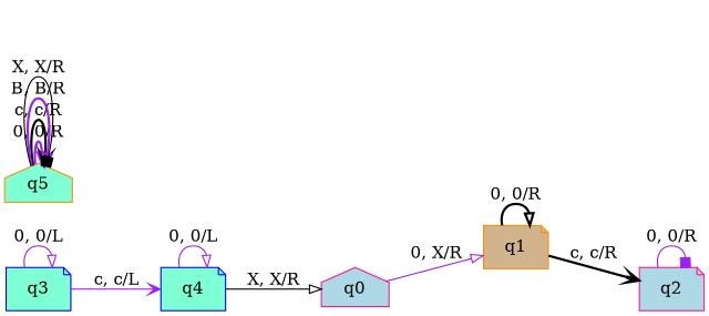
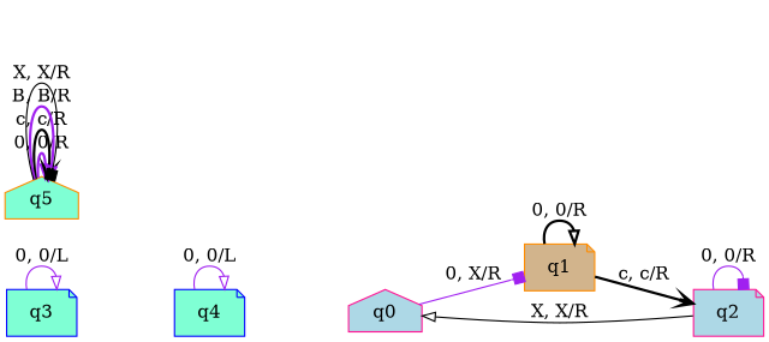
  digraph {
    rankdir=LR
    node [color=deeppink fillcolor=aquamarine shape=note style=filled]
    edge [arrowhead=onormal color=purple style=solid]
    q0 [fillcolor=lightblue shape=house]
    q1 [color=darkorange fillcolor=tan]
    q2 [fillcolor=lightblue]
    q5 [color=darkorange shape=house]
    q3 [color=blue]
    q4 [color=blue]
-   q0 -> q1 [label="0, X/R"]
+   q0 -> q1 [arrowhead=box label="0, X/R"]
    q1 -> q1 [color=black label="0, 0/R" style=bold]
    q1 -> q2 [arrowhead=vee color=black label="c, c/R" style=bold]
    q2 -> q2 [arrowhead=box label="0, 0/R"]
    q5 -> q5 [label="0, 0/R" style=bold]
    q5 -> q5 [arrowhead=vee color=black label="c, c/R" style=bold]
    q5 -> q5 [label="B, B/R" style=bold]
    q5 -> q5 [arrowhead=box color=black label="X, X/R"]
    q3 -> q3 [label="0, 0/L"]
-   q3 -> q4 [arrowhead=vee label="c, c/L"]
-   q4 -> q0 [color=black label="X, X/R"]
+   q2 -> q0 [color=black label="X, X/R"]
    q4 -> q4 [label="0, 0/L"]
  }
